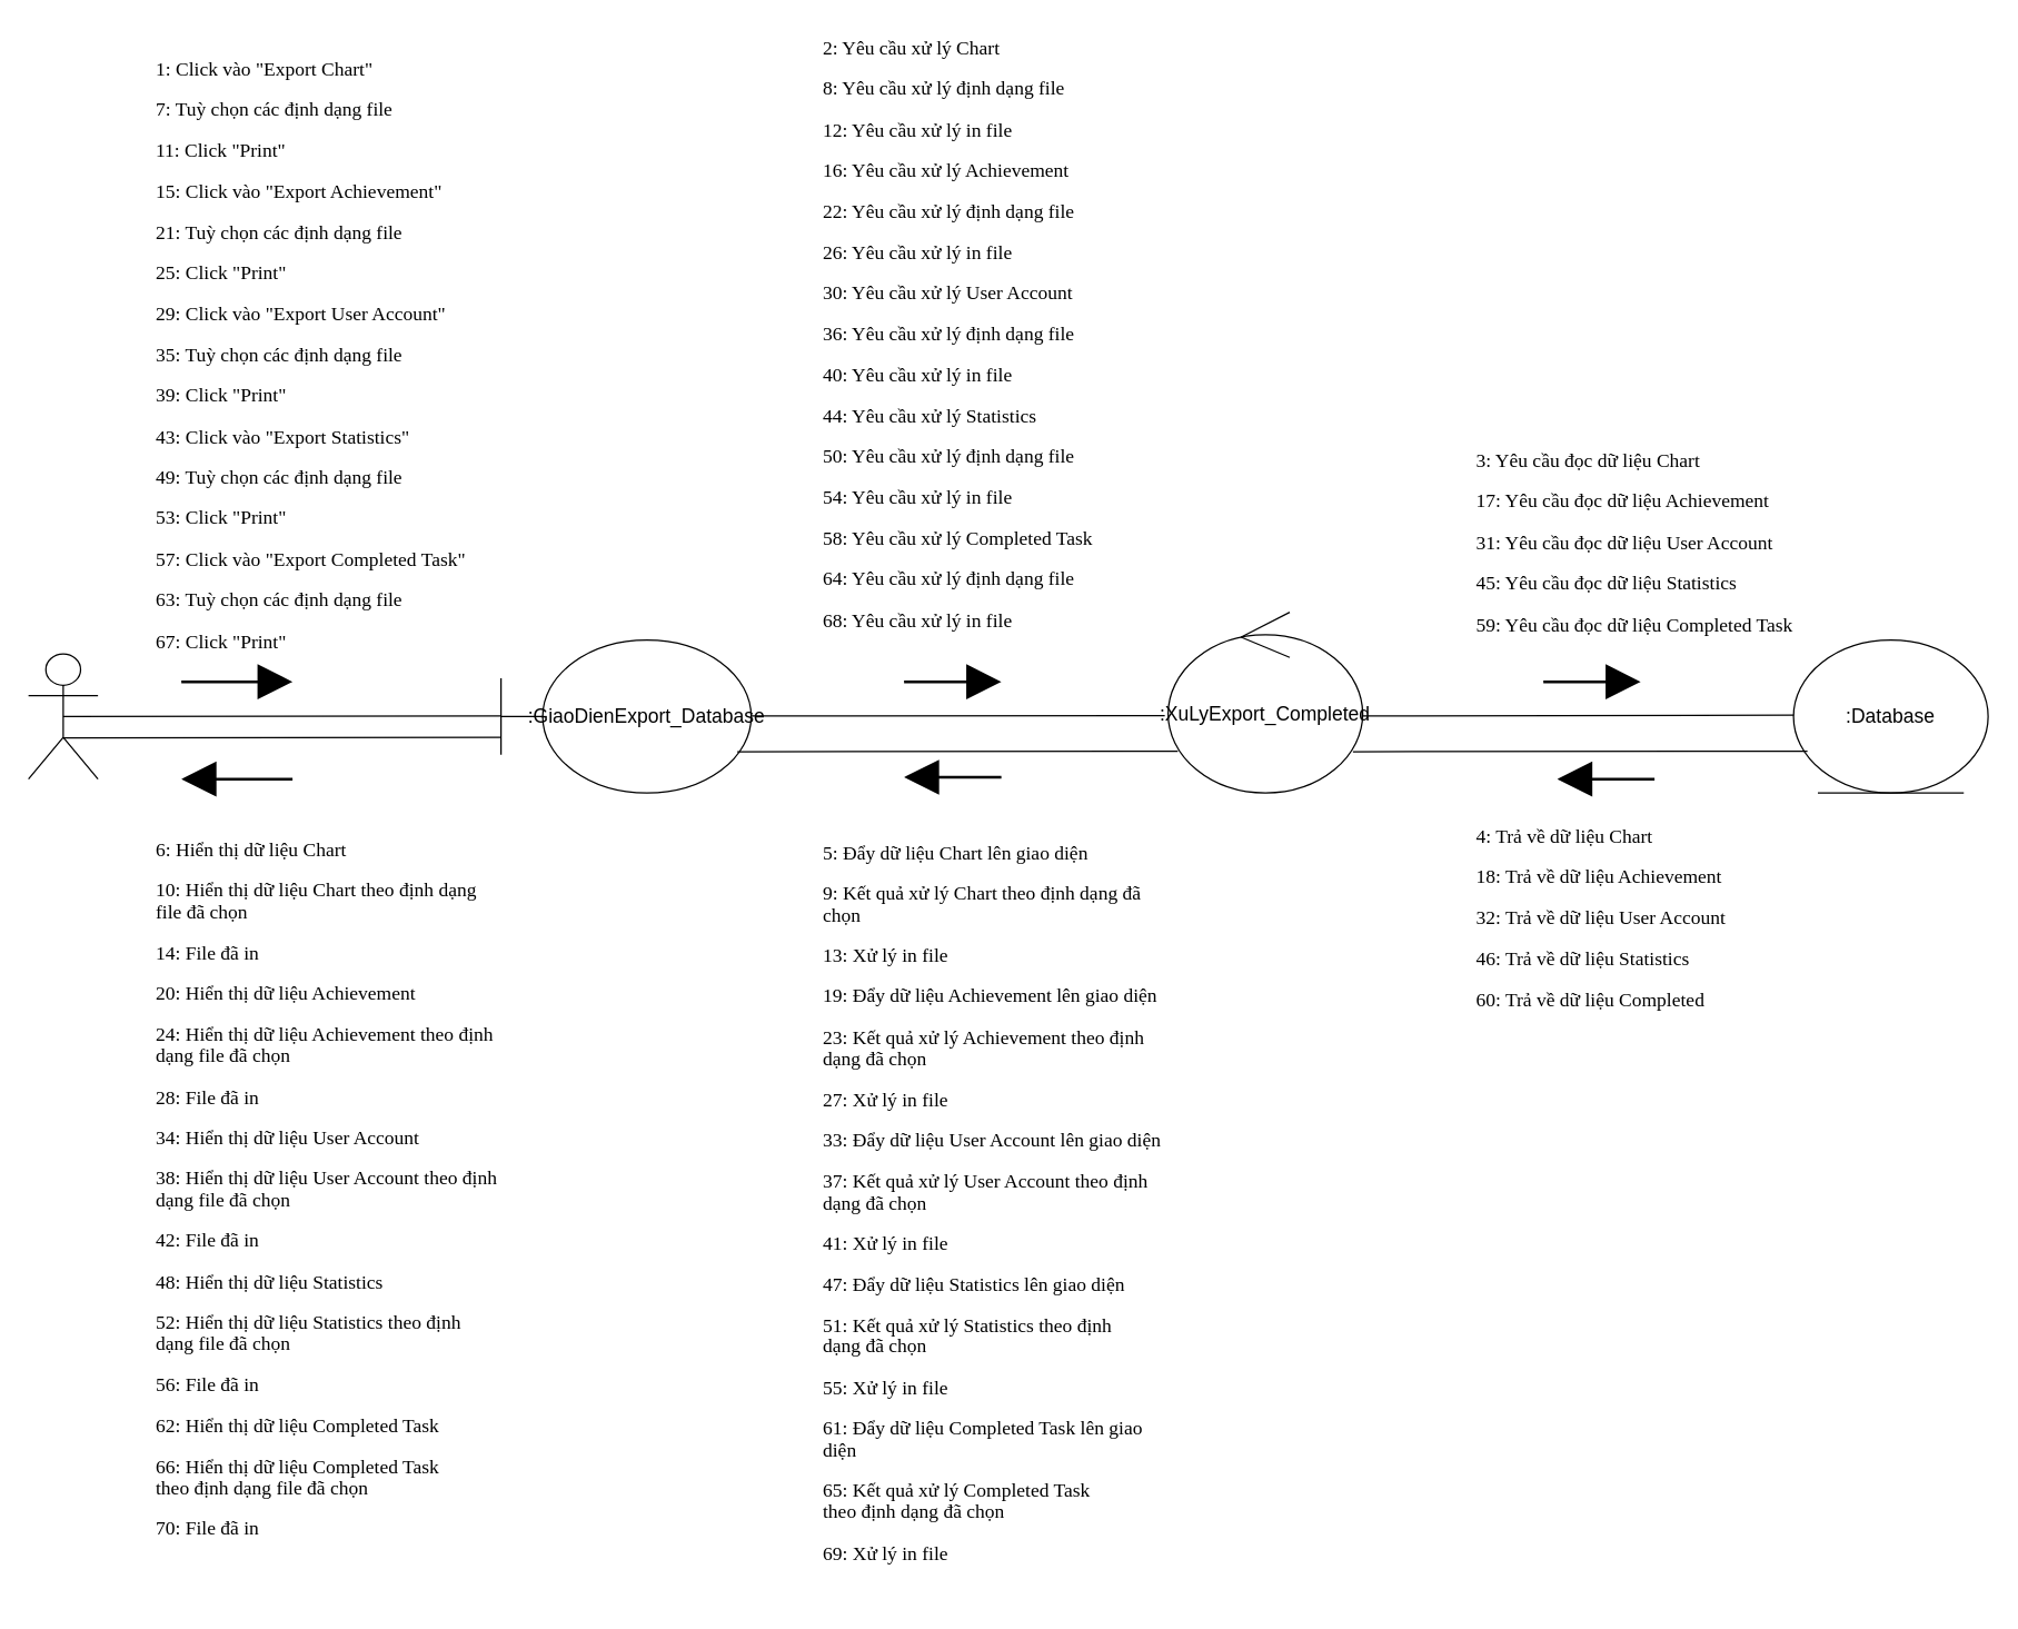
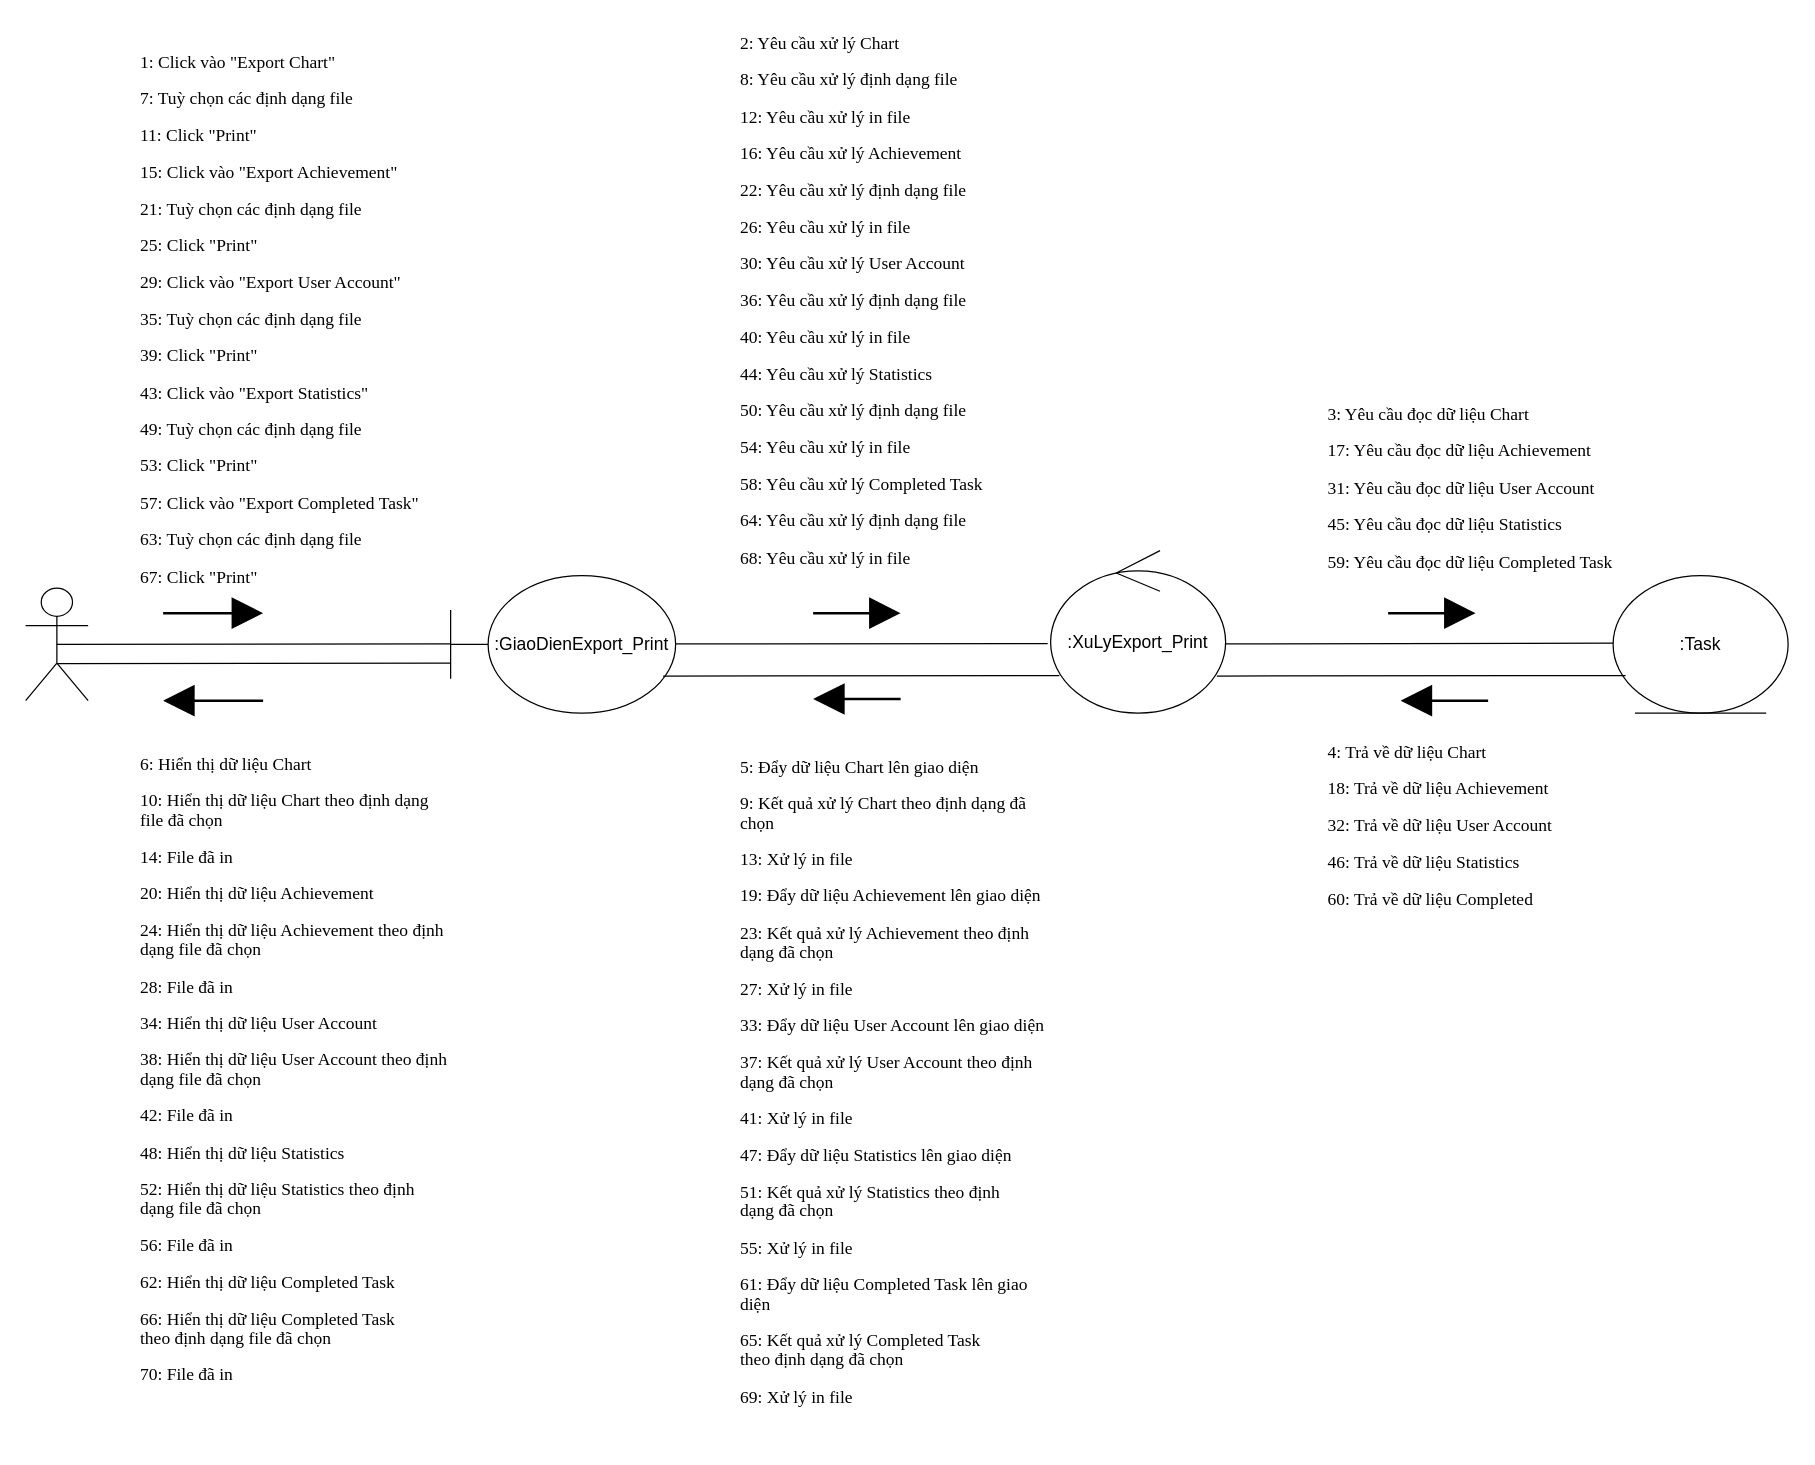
  <mxCell id="0" />
  <mxCell id="1" parent="0" />
- <mxCell id="2" value=":Database" style="ellipse;shape=umlEntity;whiteSpace=wrap;html=1;fontSize=14;" parent="1" vertex="1"><mxGeometry x="1290" y="460" width="140" height="110" as="geometry" /></mxCell>
- <mxCell id="3" value=":XuLyExport_Completed" style="ellipse;shape=umlControl;whiteSpace=wrap;html=1;fontSize=14;" parent="1" vertex="1"><mxGeometry x="840" y="440" width="140" height="130" as="geometry" /></mxCell>
- <mxCell id="4" value=":GiaoDienExport_Database" style="shape=umlBoundary;whiteSpace=wrap;html=1;fontSize=14;" parent="1" vertex="1"><mxGeometry x="360" y="460" width="180" height="110" as="geometry" /></mxCell>
+ <mxCell id="2" value=":Task" style="ellipse;shape=umlEntity;whiteSpace=wrap;html=1;fontSize=14;" parent="1" vertex="1"><mxGeometry x="1290" y="460" width="140" height="110" as="geometry" /></mxCell>
+ <mxCell id="3" value=":XuLyExport_Print" style="ellipse;shape=umlControl;whiteSpace=wrap;html=1;fontSize=14;" parent="1" vertex="1"><mxGeometry x="840" y="440" width="140" height="130" as="geometry" /></mxCell>
+ <mxCell id="4" value=":GiaoDienExport_Print" style="shape=umlBoundary;whiteSpace=wrap;html=1;fontSize=14;" parent="1" vertex="1"><mxGeometry x="360" y="460" width="180" height="110" as="geometry" /></mxCell>
  <mxCell id="5" value="" style="shape=umlActor;verticalLabelPosition=bottom;verticalAlign=top;html=1;outlineConnect=0;fontSize=14;" vertex="1" parent="1"><mxGeometry x="20" y="470" width="50" height="90" as="geometry" /></mxCell>
  <mxCell id="6" value="" style="endArrow=none;html=1;fontSize=14;exitX=0.5;exitY=0.5;exitDx=0;exitDy=0;exitPerimeter=0;" edge="1" parent="1" source="5"><mxGeometry width="50" height="50" relative="1" as="geometry"><mxPoint x="280" y="514.33" as="sourcePoint" /><mxPoint x="360" y="514.66" as="targetPoint" /></mxGeometry></mxCell>
  <mxCell id="7" value="" style="endArrow=none;html=1;fontSize=14;exitX=0.5;exitY=0.5;exitDx=0;exitDy=0;exitPerimeter=0;entryX=-0.017;entryY=0.572;entryDx=0;entryDy=0;entryPerimeter=0;" edge="1" parent="1" target="3"><mxGeometry width="50" height="50" relative="1" as="geometry"><mxPoint x="540" y="514.67" as="sourcePoint" /><mxPoint x="725" y="514.33" as="targetPoint" /></mxGeometry></mxCell>
  <mxCell id="8" value="" style="html=1;verticalAlign=bottom;endArrow=block;strokeWidth=2;fontSize=14;endFill=1;targetPerimeterSpacing=0;endSize=20;startSize=6;" edge="1" parent="1"><mxGeometry y="30" width="80" relative="1" as="geometry"><mxPoint x="130" y="490" as="sourcePoint" /><mxPoint x="210" y="490" as="targetPoint" /><mxPoint x="-1" as="offset" /></mxGeometry></mxCell>
  <mxCell id="9" value="" style="html=1;verticalAlign=bottom;endArrow=block;strokeWidth=2;fontSize=14;endFill=1;targetPerimeterSpacing=0;endSize=20;startSize=6;" edge="1" parent="1"><mxGeometry y="30" width="80" relative="1" as="geometry"><mxPoint x="650" y="490" as="sourcePoint" /><mxPoint x="720" y="490" as="targetPoint" /><mxPoint x="-1" as="offset" /></mxGeometry></mxCell>
  <mxCell id="10" value="" style="endArrow=none;html=1;fontSize=14;exitX=0.5;exitY=0.5;exitDx=0;exitDy=0;exitPerimeter=0;" edge="1" parent="1"><mxGeometry width="50" height="50" relative="1" as="geometry"><mxPoint x="980" y="514.64" as="sourcePoint" /><mxPoint x="1290" y="514" as="targetPoint" /></mxGeometry></mxCell>
  <mxCell id="11" value="" style="html=1;verticalAlign=bottom;endArrow=block;strokeWidth=2;fontSize=14;endFill=1;targetPerimeterSpacing=0;endSize=20;startSize=6;" edge="1" parent="1"><mxGeometry y="30" width="80" relative="1" as="geometry"><mxPoint x="1110" y="490" as="sourcePoint" /><mxPoint x="1180" y="490" as="targetPoint" /><mxPoint x="-1" as="offset" /></mxGeometry></mxCell>
  <mxCell id="12" value="&lt;p style=&quot;line-height: 110%&quot;&gt;1: Click vào &quot;Export Chart&quot;&lt;br&gt;&lt;/p&gt;&lt;p style=&quot;line-height: 110%&quot;&gt;7: Tuỳ chọn các&amp;nbsp;định dạng file&lt;/p&gt;&lt;p style=&quot;line-height: 110%&quot;&gt;11: Click &quot;Print&quot;&lt;/p&gt;&lt;p style=&quot;line-height: 110%&quot;&gt;15: Click vào &quot;Export Achievement&quot;&lt;/p&gt;&lt;p style=&quot;line-height: 110%&quot;&gt;21: Tuỳ chọn các&amp;nbsp;định dạng file&lt;/p&gt;&lt;p style=&quot;line-height: 110%&quot;&gt;25: Click &quot;Print&quot;&lt;/p&gt;&lt;p style=&quot;line-height: 15.4px&quot;&gt;29: Click vào &quot;Export User Account&quot;&lt;/p&gt;&lt;p style=&quot;line-height: 15.4px&quot;&gt;35: Tuỳ chọn các&amp;nbsp;định dạng file&lt;/p&gt;&lt;p style=&quot;line-height: 110%&quot;&gt;39: Click &quot;Print&quot;&lt;br&gt;&lt;/p&gt;&lt;p style=&quot;line-height: 15.4px&quot;&gt;43: Click vào &quot;Export Statistics&quot;&lt;/p&gt;&lt;p style=&quot;line-height: 15.4px&quot;&gt;49: Tuỳ chọn các&amp;nbsp;định dạng file&lt;/p&gt;&lt;p style=&quot;line-height: 110%&quot;&gt;53: Click &quot;Print&quot;&lt;br&gt;&lt;/p&gt;&lt;p style=&quot;line-height: 15.4px&quot;&gt;57: Click vào &quot;Export Completed Task&quot;&lt;/p&gt;&lt;p style=&quot;line-height: 15.4px&quot;&gt;63: Tuỳ chọn các&amp;nbsp;định dạng file&lt;/p&gt;&lt;p style=&quot;line-height: 110%&quot;&gt;67: Click &quot;Print&quot;&lt;br&gt;&lt;/p&gt;" style="text;html=1;strokeColor=none;fillColor=none;align=left;verticalAlign=middle;whiteSpace=wrap;rounded=0;fontFamily=Verdana;fontSize=14;" vertex="1" parent="1"><mxGeometry y="40" width="280" height="430" as="geometry" x="110" /></mxCell>
  <mxCell id="13" value="&lt;p style=&quot;line-height: 110%&quot;&gt;2: Yêu cầu xử lý Chart&lt;/p&gt;&lt;p style=&quot;line-height: 15.4px&quot;&gt;8: Yêu cầu xử lý&amp;nbsp;định dạng file&lt;/p&gt;&lt;p style=&quot;line-height: 15.4px&quot;&gt;12: Yêu cầu xử lý in file&lt;/p&gt;&lt;p style=&quot;line-height: 15.4px&quot;&gt;16: Yêu cầu xử lý Achievement&lt;br&gt;&lt;/p&gt;&lt;p style=&quot;line-height: 15.4px&quot;&gt;22: Yêu cầu xử lý&amp;nbsp;định dạng file&lt;br&gt;&lt;/p&gt;&lt;p style=&quot;line-height: 15.4px&quot;&gt;26: Yêu cầu xử lý in file&lt;br&gt;&lt;/p&gt;&lt;p style=&quot;line-height: 15.4px&quot;&gt;30: Yêu cầu xử lý User Account&lt;br&gt;&lt;/p&gt;&lt;p style=&quot;line-height: 15.4px&quot;&gt;36: Yêu cầu xử lý&amp;nbsp;định dạng file&lt;br&gt;&lt;/p&gt;&lt;p style=&quot;line-height: 15.4px&quot;&gt;40: Yêu cầu xử lý in file&lt;br&gt;&lt;/p&gt;&lt;p style=&quot;line-height: 15.4px&quot;&gt;44: Yêu cầu xử lý Statistics&lt;br&gt;&lt;/p&gt;&lt;p style=&quot;line-height: 15.4px&quot;&gt;50: Yêu cầu xử lý&amp;nbsp;định dạng file&lt;br&gt;&lt;/p&gt;&lt;p style=&quot;line-height: 15.4px&quot;&gt;54: Yêu cầu xử lý in file&lt;br&gt;&lt;/p&gt;&lt;p style=&quot;line-height: 15.4px&quot;&gt;58: Yêu cầu xử lý Completed Task&lt;br&gt;&lt;/p&gt;&lt;p style=&quot;line-height: 15.4px&quot;&gt;64: Yêu cầu xử lý&amp;nbsp;định dạng file&lt;br&gt;&lt;/p&gt;&lt;p style=&quot;line-height: 15.4px&quot;&gt;68: Yêu cầu xử lý in file&lt;br&gt;&lt;/p&gt;" style="text;html=1;strokeColor=none;fillColor=none;align=left;verticalAlign=middle;whiteSpace=wrap;rounded=0;fontFamily=Verdana;fontSize=14;" vertex="1" parent="1"><mxGeometry x="590" y="20" width="250" height="440" as="geometry" /></mxCell>
  <mxCell id="14" value="&lt;p style=&quot;line-height: 110%&quot;&gt;3: Yêu cầu&amp;nbsp;đọc dữ liệu Chart&lt;/p&gt;&lt;p style=&quot;line-height: 110%&quot;&gt;17: Yêu cầu&amp;nbsp;đọc dữ liệu Achievement&lt;/p&gt;&lt;p style=&quot;line-height: 110%&quot;&gt;31: Yêu cầu&amp;nbsp;đọc dữ liệu User Account&lt;/p&gt;&lt;p style=&quot;line-height: 110%&quot;&gt;45: Yêu cầu&amp;nbsp;đọc dữ liệu Statistics&lt;/p&gt;&lt;p style=&quot;line-height: 110%&quot;&gt;59: Yêu cầu&amp;nbsp;đọc dữ liệu Completed Task&lt;/p&gt;" style="text;html=1;strokeColor=none;fillColor=none;align=left;verticalAlign=middle;whiteSpace=wrap;rounded=0;fontFamily=Verdana;fontSize=14;" vertex="1" parent="1"><mxGeometry x="1060" y="320" width="290" height="140" as="geometry" /></mxCell>
  <mxCell id="15" value="&lt;p style=&quot;line-height: 110%&quot;&gt;4: Trả về dữ liệu Chart&lt;/p&gt;&lt;p style=&quot;line-height: 110%&quot;&gt;18: Trả về dữ liệu Achievement&lt;br&gt;&lt;/p&gt;&lt;p style=&quot;line-height: 110%&quot;&gt;32: Trả về dữ liệu User Account&lt;br&gt;&lt;/p&gt;&lt;p style=&quot;line-height: 110%&quot;&gt;46: Trả về dữ liệu Statistics&lt;/p&gt;&lt;p style=&quot;line-height: 110%&quot;&gt;60: Trả về dữ liệu Completed&lt;br&gt;&lt;/p&gt;" style="text;html=1;strokeColor=none;fillColor=none;align=left;verticalAlign=middle;whiteSpace=wrap;rounded=0;fontFamily=Verdana;fontSize=14;" vertex="1" parent="1"><mxGeometry x="1060" y="590" width="230" height="140" as="geometry" /></mxCell>
  <mxCell id="16" value="" style="html=1;verticalAlign=bottom;endArrow=block;strokeWidth=2;fontSize=14;endFill=1;targetPerimeterSpacing=0;endSize=20;startSize=6;" edge="1" parent="1"><mxGeometry y="30" width="80" relative="1" as="geometry"><mxPoint x="1190" y="560" as="sourcePoint" /><mxPoint x="1120" y="560" as="targetPoint" /><mxPoint x="-1" as="offset" /></mxGeometry></mxCell>
  <mxCell id="17" value="&lt;p style=&quot;line-height: 110%&quot;&gt;5:&amp;nbsp;Đẩy dữ liệu Chart lên giao diện&lt;/p&gt;&lt;p style=&quot;line-height: 110%&quot;&gt;9: Kết quả xử lý Chart theo&amp;nbsp;định dạng&amp;nbsp;đã chọn&lt;/p&gt;&lt;p style=&quot;line-height: 110%&quot;&gt;13: Xử lý in file&lt;/p&gt;&lt;p style=&quot;line-height: 15.4px&quot;&gt;19:&amp;nbsp;Đẩy dữ liệu Achievement lên giao diện&lt;/p&gt;&lt;p style=&quot;line-height: 15.4px&quot;&gt;23: Kết quả xử lý Achievement theo&amp;nbsp;định dạng&amp;nbsp;đã chọn&lt;/p&gt;&lt;p style=&quot;line-height: 15.4px&quot;&gt;27: Xử lý in file&lt;/p&gt;&lt;p style=&quot;line-height: 15.4px&quot;&gt;33:&amp;nbsp;Đẩy dữ liệu User Account lên giao diện&lt;/p&gt;&lt;p style=&quot;line-height: 15.4px&quot;&gt;37: Kết quả xử lý User Account theo&amp;nbsp;định dạng&amp;nbsp;đã chọn&lt;/p&gt;&lt;p style=&quot;line-height: 15.4px&quot;&gt;41: Xử lý in file&lt;/p&gt;&lt;p style=&quot;line-height: 15.4px&quot;&gt;47:&amp;nbsp;Đẩy dữ liệu Statistics lên giao diện&lt;/p&gt;&lt;p style=&quot;line-height: 15.4px&quot;&gt;51: Kết quả xử lý Statistics theo&amp;nbsp;định dạng&amp;nbsp;đã chọn&lt;/p&gt;&lt;p style=&quot;line-height: 15.4px&quot;&gt;55: Xử lý in file&lt;/p&gt;&lt;p style=&quot;line-height: 15.4px&quot;&gt;61:&amp;nbsp;Đẩy dữ liệu Completed Task lên giao diện&lt;/p&gt;&lt;p style=&quot;line-height: 15.4px&quot;&gt;65: Kết quả xử lý Completed Task theo&amp;nbsp;định dạng&amp;nbsp;đã chọn&lt;/p&gt;&lt;p style=&quot;line-height: 15.4px&quot;&gt;69: Xử lý in file&lt;/p&gt;" style="text;html=1;strokeColor=none;fillColor=none;align=left;verticalAlign=middle;whiteSpace=wrap;rounded=0;fontFamily=Verdana;fontSize=14;" vertex="1" parent="1"><mxGeometry x="590" y="580" width="250" height="570" as="geometry" /></mxCell>
  <mxCell id="18" value="" style="html=1;verticalAlign=bottom;endArrow=block;strokeWidth=2;fontSize=14;endFill=1;targetPerimeterSpacing=0;endSize=20;startSize=6;" edge="1" parent="1"><mxGeometry y="30" width="80" relative="1" as="geometry"><mxPoint x="720" y="558.67" as="sourcePoint" /><mxPoint x="650" y="558.67" as="targetPoint" /><mxPoint x="-1" as="offset" /></mxGeometry></mxCell>
  <mxCell id="19" value="&lt;p style=&quot;line-height: 110%&quot;&gt;6: Hiển thị dữ liệu Chart&lt;/p&gt;&lt;p style=&quot;line-height: 110%&quot;&gt;10: Hiển thị dữ liệu Chart theo&amp;nbsp;định dạng file&amp;nbsp;đã chọn&lt;/p&gt;&lt;p style=&quot;line-height: 110%&quot;&gt;14: File&amp;nbsp;đã in&lt;/p&gt;&lt;p style=&quot;line-height: 110%&quot;&gt;20: Hiển thị dữ liệu Achievement&lt;/p&gt;&lt;p style=&quot;line-height: 110%&quot;&gt;24: Hiển thị dữ liệu Achievement theo&amp;nbsp;định dạng file&amp;nbsp;đã chọn&lt;/p&gt;&lt;p style=&quot;line-height: 110%&quot;&gt;28: File&amp;nbsp;đã in&lt;/p&gt;&lt;p style=&quot;line-height: 15.4px&quot;&gt;34: Hiển thị dữ liệu User Account&lt;/p&gt;&lt;p style=&quot;line-height: 15.4px&quot;&gt;38: Hiển thị dữ liệu User Account theo&amp;nbsp;định dạng file&amp;nbsp;đã chọn&lt;/p&gt;&lt;p style=&quot;line-height: 15.4px&quot;&gt;42: File&amp;nbsp;đã in&lt;/p&gt;&lt;p style=&quot;line-height: 15.4px&quot;&gt;48: Hiển thị dữ liệu Statistics&lt;/p&gt;&lt;p style=&quot;line-height: 15.4px&quot;&gt;52: Hiển thị dữ liệu Statistics theo&amp;nbsp;định dạng file&amp;nbsp;đã chọn&lt;/p&gt;&lt;p style=&quot;line-height: 15.4px&quot;&gt;56: File&amp;nbsp;đã in&lt;/p&gt;&lt;p style=&quot;line-height: 15.4px&quot;&gt;62: Hiển thị dữ liệu Completed Task&lt;/p&gt;&lt;p style=&quot;line-height: 15.4px&quot;&gt;66: Hiển thị dữ liệu Completed Task theo&amp;nbsp;định dạng file&amp;nbsp;đã chọn&lt;/p&gt;&lt;p style=&quot;line-height: 15.4px&quot;&gt;70: File&amp;nbsp;đã in&lt;/p&gt;&lt;p style=&quot;line-height: 110%&quot;&gt;&lt;br&gt;&lt;/p&gt;" style="text;html=1;strokeColor=none;fillColor=none;align=left;verticalAlign=middle;whiteSpace=wrap;rounded=0;fontFamily=Verdana;fontSize=14;" vertex="1" parent="1"><mxGeometry y="600" width="250" height="540" as="geometry" x="110" /></mxCell>
  <mxCell id="20" value="" style="html=1;verticalAlign=bottom;endArrow=block;strokeWidth=2;fontSize=14;endFill=1;targetPerimeterSpacing=0;endSize=20;startSize=6;" edge="1" parent="1"><mxGeometry y="30" width="80" relative="1" as="geometry"><mxPoint x="210" y="560" as="sourcePoint" /><mxPoint x="130" y="560" as="targetPoint" /><mxPoint x="-1" as="offset" /></mxGeometry></mxCell>
  <mxCell id="21" value="" style="endArrow=none;html=1;fontSize=14;exitX=0.5;exitY=0.5;exitDx=0;exitDy=0;exitPerimeter=0;" edge="1" parent="1"><mxGeometry width="50" height="50" relative="1" as="geometry"><mxPoint x="45" y="530.34" as="sourcePoint" /><mxPoint x="360" y="530" as="targetPoint" /></mxGeometry></mxCell>
  <mxCell id="22" value="" style="endArrow=none;html=1;fontSize=14;exitX=0.5;exitY=0.5;exitDx=0;exitDy=0;exitPerimeter=0;" edge="1" parent="1"><mxGeometry width="50" height="50" relative="1" as="geometry"><mxPoint x="530" y="540.31" as="sourcePoint" /><mxPoint x="847" y="540" as="targetPoint" /></mxGeometry></mxCell>
  <mxCell id="23" value="" style="endArrow=none;html=1;fontSize=14;exitX=0.5;exitY=0.5;exitDx=0;exitDy=0;exitPerimeter=0;" edge="1" parent="1"><mxGeometry width="50" height="50" relative="1" as="geometry"><mxPoint x="973" y="540.31" as="sourcePoint" /><mxPoint x="1300" y="540" as="targetPoint" /></mxGeometry></mxCell>
